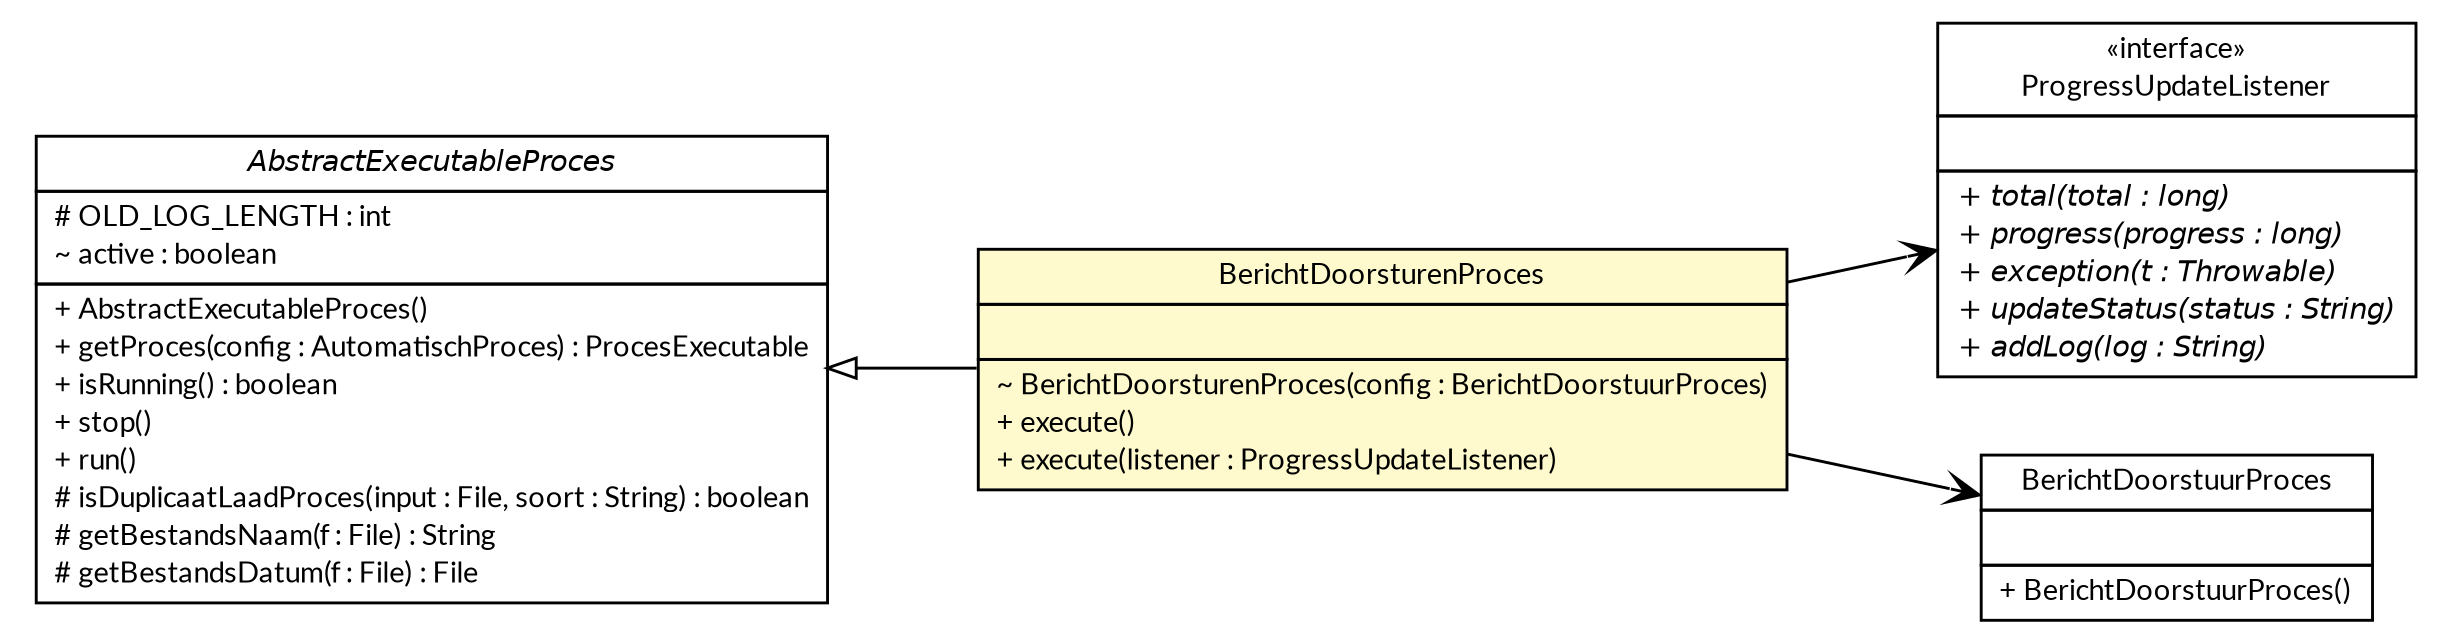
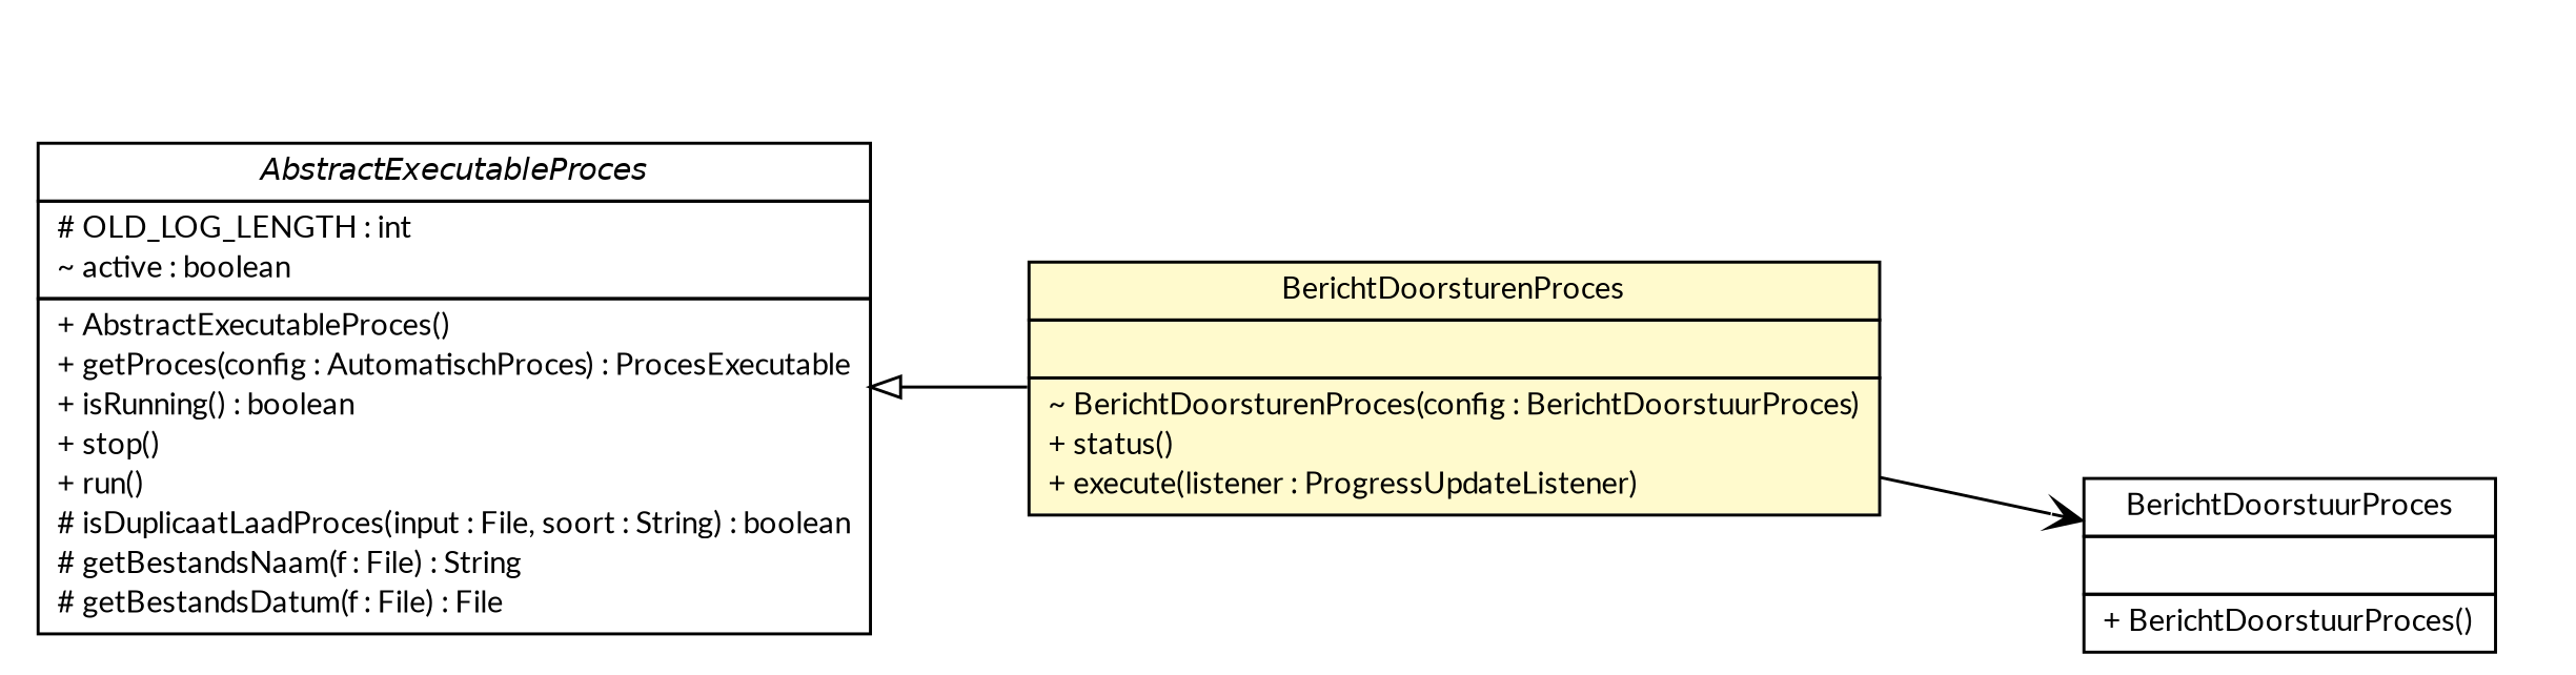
  digraph {
    fontname=Lato
    nodesep=0.25
    rankdir=LR
    ranksep=0.5
    node [fontcolor=black fontname=Lato fontsize=10.0 shape=plaintext]
    edge [fontname=Lato fontsize=10.0 headport=p labelfontname=Helvetica labelfontsize=10 tailport=p arrowhead=open color=black fontcolor=black]
    n1 [label=<<table title="nl.b3p.brmo.service.scanner.AbstractExecutableProces" border="0" cellborder="1" cellspacing="0" cellpadding="2" port="p" href="./AbstractExecutableProces.html"> 		<tr><td><table border="0" cellspacing="0" cellpadding="1"> <tr><td align="center" balign="center"><font face="Helvetica-Oblique"> AbstractExecutableProces </font></td></tr> 		</table></td></tr> 		<tr><td><table border="0" cellspacing="0" cellpadding="1"> <tr><td align="left" balign="left"> # OLD_LOG_LENGTH : int </td></tr> <tr><td align="left" balign="left"> ~ active : boolean </td></tr> 		</table></td></tr> 		<tr><td><table border="0" cellspacing="0" cellpadding="1"> <tr><td align="left" balign="left"> + AbstractExecutableProces() </td></tr> <tr><td align="left" balign="left"> + getProces(config : AutomatischProces) : ProcesExecutable </td></tr> <tr><td align="left" balign="left"> + isRunning() : boolean </td></tr> <tr><td align="left" balign="left"> + stop() </td></tr> <tr><td align="left" balign="left"> + run() </td></tr> <tr><td align="left" balign="left"> # isDuplicaatLaadProces(input : File, soort : String) : boolean </td></tr> <tr><td align="left" balign="left"> # getBestandsNaam(f : File) : String </td></tr> <tr><td align="left" balign="left"> # getBestandsDatum(f : File) : File </td></tr> 		</table></td></tr> 		</table>>]
-   n2 [label=<<table title="nl.b3p.brmo.service.scanner.BerichtDoorsturenProces" border="0" cellborder="1" cellspacing="0" cellpadding="2" port="p" bgcolor="lemonChiffon" href="./BerichtDoorsturenProces.html"> 		<tr><td><table border="0" cellspacing="0" cellpadding="1"> <tr><td align="center" balign="center"> BerichtDoorsturenProces </td></tr> 		</table></td></tr> 		<tr><td><table border="0" cellspacing="0" cellpadding="1"> <tr><td align="left" balign="left">  </td></tr> 		</table></td></tr> 		<tr><td><table border="0" cellspacing="0" cellpadding="1"> <tr><td align="left" balign="left"> ~ BerichtDoorsturenProces(config : BerichtDoorstuurProces) </td></tr> <tr><td align="left" balign="left"> + execute() </td></tr> <tr><td align="left" balign="left"> + execute(listener : ProgressUpdateListener) </td></tr> 		</table></td></tr> 		</table>>]
-   n3 [label=<<table title="nl.b3p.brmo.service.scanner.ProgressUpdateListener" border="0" cellborder="1" cellspacing="0" cellpadding="2" port="p" href="./ProgressUpdateListener.html"> 		<tr><td><table border="0" cellspacing="0" cellpadding="1"> <tr><td align="center" balign="center"> &#171;interface&#187; </td></tr> <tr><td align="center" balign="center"> ProgressUpdateListener </td></tr> 		</table></td></tr> 		<tr><td><table border="0" cellspacing="0" cellpadding="1"> <tr><td align="left" balign="left">  </td></tr> 		</table></td></tr> 		<tr><td><table border="0" cellspacing="0" cellpadding="1"> <tr><td align="left" balign="left"><font face="Helvetica-Oblique" point-size="10.0"> + total(total : long) </font></td></tr> <tr><td align="left" balign="left"><font face="Helvetica-Oblique" point-size="10.0"> + progress(progress : long) </font></td></tr> <tr><td align="left" balign="left"><font face="Helvetica-Oblique" point-size="10.0"> + exception(t : Throwable) </font></td></tr> <tr><td align="left" balign="left"><font face="Helvetica-Oblique" point-size="10.0"> + updateStatus(status : String) </font></td></tr> <tr><td align="left" balign="left"><font face="Helvetica-Oblique" point-size="10.0"> + addLog(log : String) </font></td></tr> 		</table></td></tr> 		</table>>]
+   n2 [label=<<table title="nl.b3p.brmo.service.scanner.BerichtDoorsturenProces" border="0" cellborder="1" cellspacing="0" cellpadding="2" port="p" bgcolor="lemonChiffon" href="./BerichtDoorsturenProces.html"> 		<tr><td><table border="0" cellspacing="0" cellpadding="1"> <tr><td align="center" balign="center"> BerichtDoorsturenProces </td></tr> 		</table></td></tr> 		<tr><td><table border="0" cellspacing="0" cellpadding="1"> <tr><td align="left" balign="left">  </td></tr> 		</table></td></tr> 		<tr><td><table border="0" cellspacing="0" cellpadding="1"> <tr><td align="left" balign="left"> ~ BerichtDoorsturenProces(config : BerichtDoorstuurProces) </td></tr> <tr><td align="left" balign="left"> + status() </td></tr> <tr><td align="left" balign="left"> + execute(listener : ProgressUpdateListener) </td></tr> 		</table></td></tr> 		</table>>]
    n4 [label=<<table title="nl.b3p.brmo.persistence.staging.BerichtDoorstuurProces" border="0" cellborder="1" cellspacing="0" cellpadding="2" port="p"> 		<tr><td><table border="0" cellspacing="0" cellpadding="1"> <tr><td align="center" balign="center"> BerichtDoorstuurProces </td></tr> 		</table></td></tr> 		<tr><td><table border="0" cellspacing="0" cellpadding="1"> <tr><td align="left" balign="left">  </td></tr> 		</table></td></tr> 		<tr><td><table border="0" cellspacing="0" cellpadding="1"> <tr><td align="left" balign="left"> + BerichtDoorstuurProces() </td></tr> 		</table></td></tr> 		</table>>]
    n1 -> n2 [arrowtail=empty dir=back fontsize=10 arrowhead="" color="" fontcolor=""]
-   n2 -> n3
    n2 -> n4
  }
